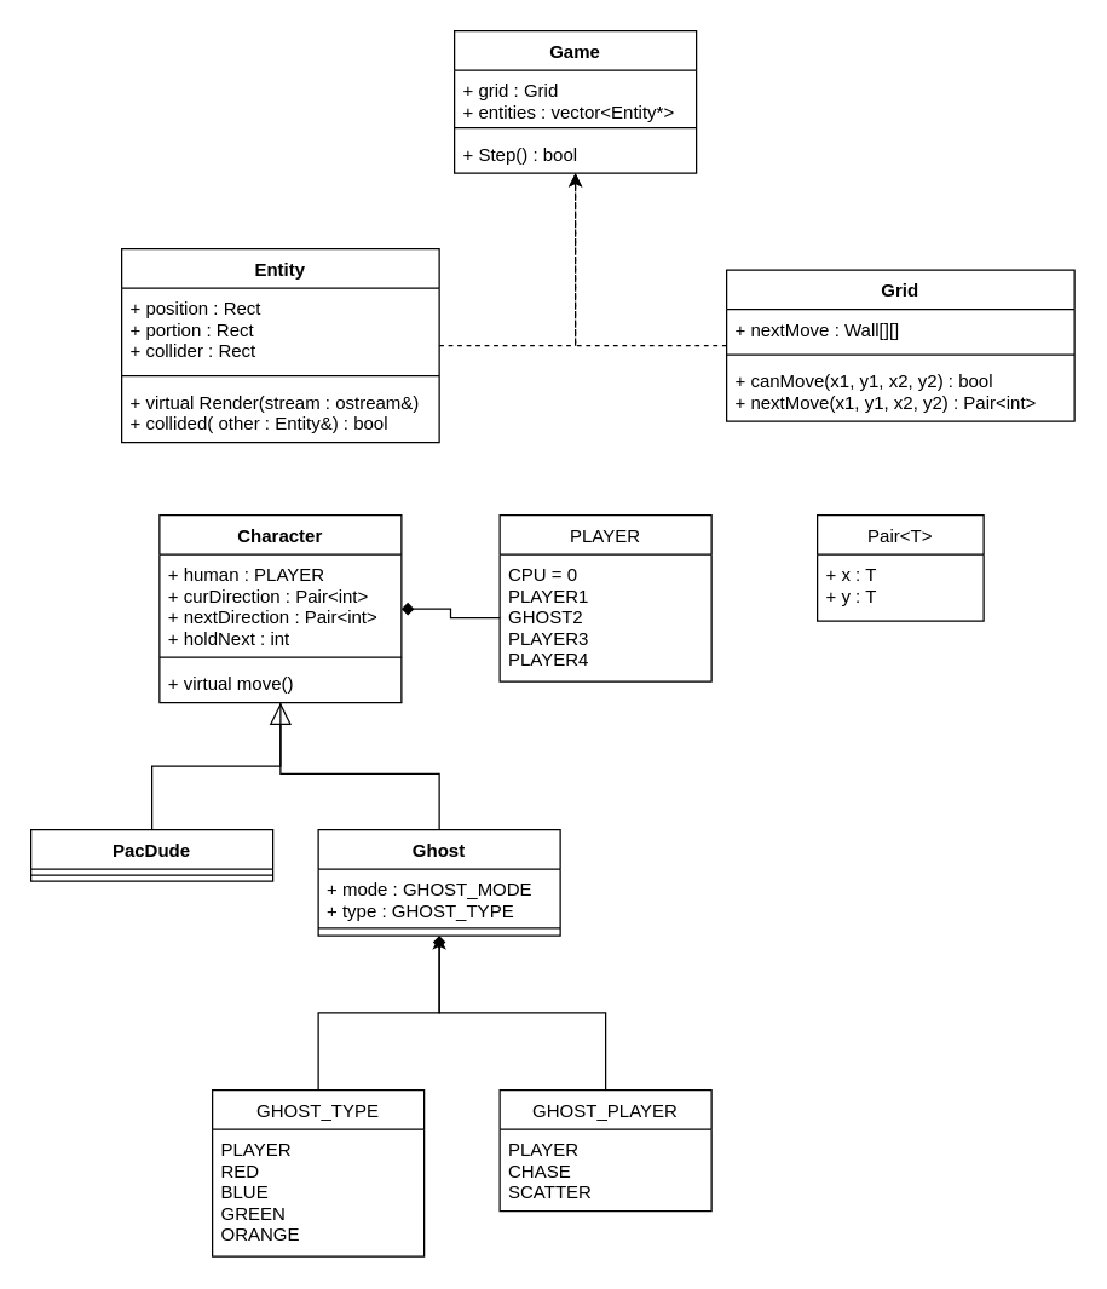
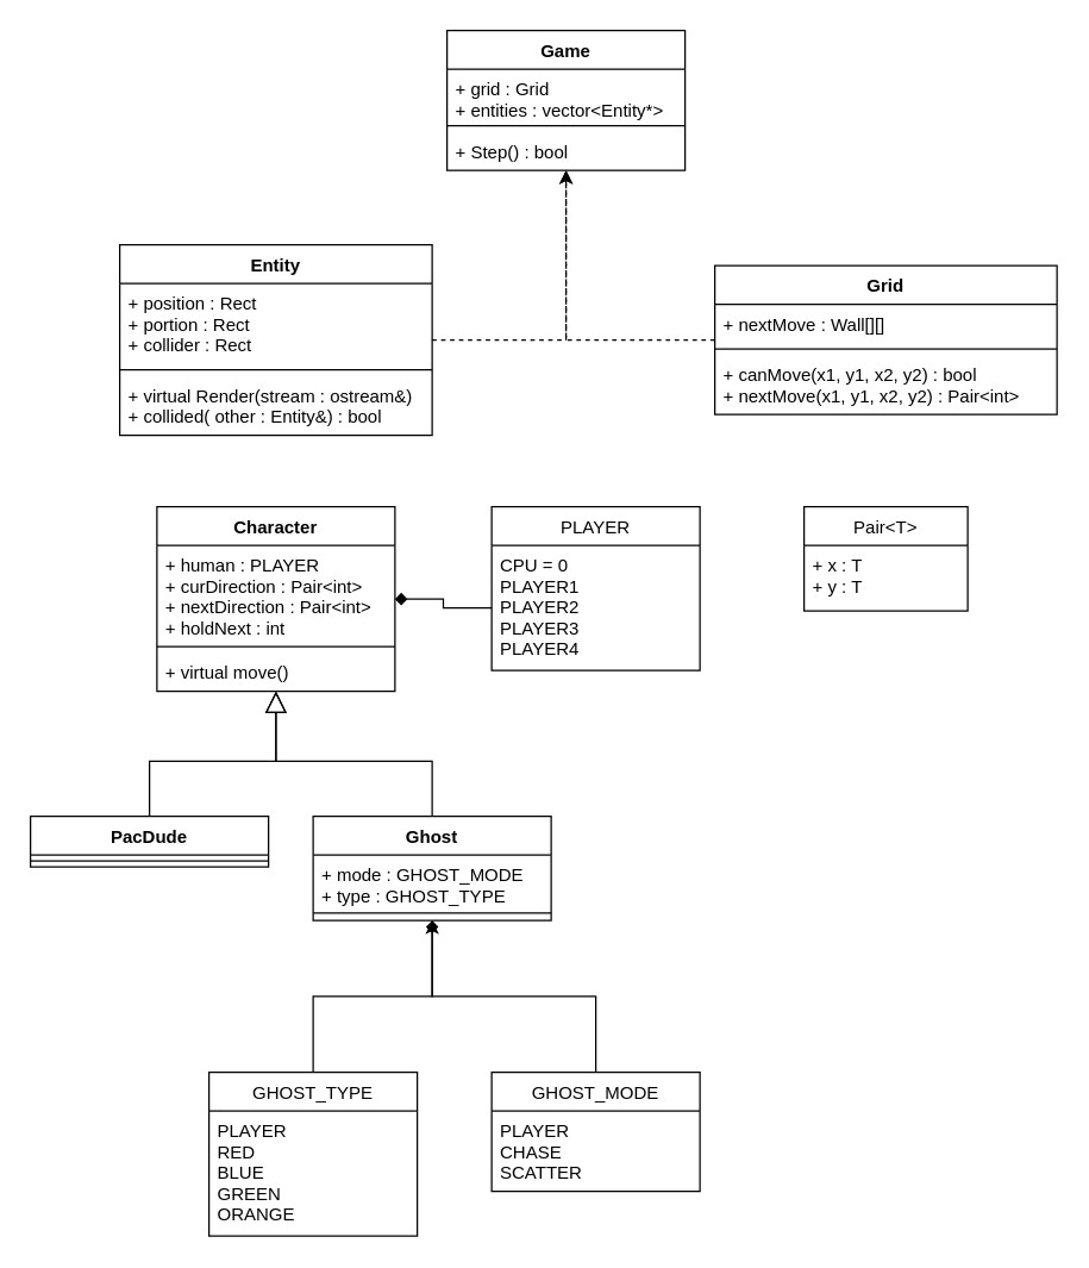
  <mxCell id="0" />
  <mxCell id="1" parent="0" />
  <mxCell id="2" style="edgeStyle=orthogonalEdgeStyle;rounded=0;orthogonalLoop=1;jettySize=auto;html=1;dashed=1;" edge="1" parent="1" source="3" target="33"><mxGeometry relative="1" as="geometry" /></mxCell>
  <mxCell id="3" value="Grid" style="swimlane;fontStyle=1;align=center;verticalAlign=top;childLayout=stackLayout;horizontal=1;startSize=26;horizontalStack=0;resizeParent=1;resizeParentMax=0;resizeLast=0;collapsible=1;marginBottom=0;" vertex="1" parent="1"><mxGeometry x="480" y="178" width="230" height="100" as="geometry" /></mxCell>
  <mxCell id="4" value="+ nextMove : Wall[][]" style="text;strokeColor=none;fillColor=none;align=left;verticalAlign=top;spacingLeft=4;spacingRight=4;overflow=hidden;rotatable=0;points=[[0,0.5],[1,0.5]];portConstraint=eastwest;" vertex="1" parent="3"><mxGeometry y="26" width="230" height="26" as="geometry" /></mxCell>
  <mxCell id="5" value="" style="line;strokeWidth=1;fillColor=none;align=left;verticalAlign=middle;spacingTop=-1;spacingLeft=3;spacingRight=3;rotatable=0;labelPosition=right;points=[];portConstraint=eastwest;strokeColor=inherit;" vertex="1" parent="3"><mxGeometry y="52" width="230" height="8" as="geometry" /></mxCell>
  <mxCell id="6" value="+ canMove(x1, y1, x2, y2) : bool&#10;+ nextMove(x1, y1, x2, y2) : Pair&lt;int&gt;" style="text;strokeColor=none;fillColor=none;align=left;verticalAlign=top;spacingLeft=4;spacingRight=4;overflow=hidden;rotatable=0;points=[[0,0.5],[1,0.5]];portConstraint=eastwest;" vertex="1" parent="3"><mxGeometry y="60" width="230" height="40" as="geometry" /></mxCell>
  <mxCell id="7" style="edgeStyle=orthogonalEdgeStyle;rounded=0;orthogonalLoop=1;jettySize=auto;html=1;dashed=1;" edge="1" parent="1" source="8" target="33"><mxGeometry relative="1" as="geometry" /></mxCell>
  <mxCell id="8" value="Entity" style="swimlane;fontStyle=1;align=center;verticalAlign=top;childLayout=stackLayout;horizontal=1;startSize=26;horizontalStack=0;resizeParent=1;resizeParentMax=0;resizeLast=0;collapsible=1;marginBottom=0;" vertex="1" parent="1"><mxGeometry x="80" y="164" width="210" height="128" as="geometry" /></mxCell>
  <mxCell id="9" value="+ position : Rect&#10;+ portion : Rect&#10;+ collider : Rect" style="text;strokeColor=none;fillColor=none;align=left;verticalAlign=top;spacingLeft=4;spacingRight=4;overflow=hidden;rotatable=0;points=[[0,0.5],[1,0.5]];portConstraint=eastwest;" vertex="1" parent="8"><mxGeometry y="26" width="210" height="54" as="geometry" /></mxCell>
  <mxCell id="10" value="" style="line;strokeWidth=1;fillColor=none;align=left;verticalAlign=middle;spacingTop=-1;spacingLeft=3;spacingRight=3;rotatable=0;labelPosition=right;points=[];portConstraint=eastwest;strokeColor=inherit;" vertex="1" parent="8"><mxGeometry y="80" width="210" height="8" as="geometry" /></mxCell>
  <mxCell id="11" value="+ virtual Render(stream : ostream&amp;)&#10;+ collided( other : Entity&amp;) : bool" style="text;strokeColor=none;fillColor=none;align=left;verticalAlign=top;spacingLeft=4;spacingRight=4;overflow=hidden;rotatable=0;points=[[0,0.5],[1,0.5]];portConstraint=eastwest;" vertex="1" parent="8"><mxGeometry y="88" width="210" height="40" as="geometry" /></mxCell>
  <mxCell id="12" value="Character&#10;" style="swimlane;fontStyle=1;align=center;verticalAlign=top;childLayout=stackLayout;horizontal=1;startSize=26;horizontalStack=0;resizeParent=1;resizeParentMax=0;resizeLast=0;collapsible=1;marginBottom=0;" vertex="1" parent="1"><mxGeometry x="105" y="340" width="160" height="124" as="geometry" /></mxCell>
  <mxCell id="13" value="+ human : PLAYER&#10;+ curDirection : Pair&lt;int&gt;&#10;+ nextDirection : Pair&lt;int&gt;&#10;+ holdNext : int" style="text;strokeColor=none;fillColor=none;align=left;verticalAlign=top;spacingLeft=4;spacingRight=4;overflow=hidden;rotatable=0;points=[[0,0.5],[1,0.5]];portConstraint=eastwest;" vertex="1" parent="12"><mxGeometry y="26" width="160" height="64" as="geometry" /></mxCell>
  <mxCell id="14" value="" style="line;strokeWidth=1;fillColor=none;align=left;verticalAlign=middle;spacingTop=-1;spacingLeft=3;spacingRight=3;rotatable=0;labelPosition=right;points=[];portConstraint=eastwest;strokeColor=inherit;" vertex="1" parent="12"><mxGeometry y="90" width="160" height="8" as="geometry" /></mxCell>
  <mxCell id="15" value="+ virtual move()" style="text;strokeColor=none;fillColor=none;align=left;verticalAlign=top;spacingLeft=4;spacingRight=4;overflow=hidden;rotatable=0;points=[[0,0.5],[1,0.5]];portConstraint=eastwest;" vertex="1" parent="12"><mxGeometry y="98" width="160" height="26" as="geometry" /></mxCell>
- <mxCell id="16" style="edgeStyle=orthogonalEdgeStyle;rounded=0;jumpSize=6;orthogonalLoop=1;jettySize=auto;html=1;endArrow=none;endFill=0;startSize=6;endSize=12;" edge="1" parent="1" source="17" target="12"><mxGeometry relative="1" as="geometry" /></mxCell>
+ <mxCell id="16" style="edgeStyle=orthogonalEdgeStyle;rounded=0;jumpSize=6;orthogonalLoop=1;jettySize=auto;html=1;endArrow=block;endFill=0;startSize=6;endSize=12;" edge="1" parent="1" source="17" target="12"><mxGeometry relative="1" as="geometry" /></mxCell>
  <mxCell id="17" value="PacDude" style="swimlane;fontStyle=1;align=center;verticalAlign=top;childLayout=stackLayout;horizontal=1;startSize=26;horizontalStack=0;resizeParent=1;resizeParentMax=0;resizeLast=0;collapsible=1;marginBottom=0;" vertex="1" parent="1"><mxGeometry x="20" y="548" width="160" height="34" as="geometry" /></mxCell>
  <mxCell id="18" value="" style="line;strokeWidth=1;fillColor=none;align=left;verticalAlign=middle;spacingTop=-1;spacingLeft=3;spacingRight=3;rotatable=0;labelPosition=right;points=[];portConstraint=eastwest;strokeColor=inherit;" vertex="1" parent="17"><mxGeometry y="26" width="160" height="8" as="geometry" /></mxCell>
  <mxCell id="19" style="edgeStyle=orthogonalEdgeStyle;rounded=0;jumpSize=6;orthogonalLoop=1;jettySize=auto;html=1;endArrow=block;endFill=0;startSize=6;endSize=12;" edge="1" parent="1" source="20" target="12"><mxGeometry relative="1" as="geometry" /></mxCell>
  <mxCell id="20" value="Ghost" style="swimlane;fontStyle=1;align=center;verticalAlign=top;childLayout=stackLayout;horizontal=1;startSize=26;horizontalStack=0;resizeParent=1;resizeParentMax=0;resizeLast=0;collapsible=1;marginBottom=0;" vertex="1" parent="1"><mxGeometry x="210" y="548" width="160" height="70" as="geometry" /></mxCell>
  <mxCell id="21" value="+ mode : GHOST_MODE&#10;+ type : GHOST_TYPE" style="text;strokeColor=none;fillColor=none;align=left;verticalAlign=top;spacingLeft=4;spacingRight=4;overflow=hidden;rotatable=0;points=[[0,0.5],[1,0.5]];portConstraint=eastwest;" vertex="1" parent="20"><mxGeometry y="26" width="160" height="34" as="geometry" /></mxCell>
  <mxCell id="22" value="" style="line;strokeWidth=1;fillColor=none;align=left;verticalAlign=middle;spacingTop=-1;spacingLeft=3;spacingRight=3;rotatable=0;labelPosition=right;points=[];portConstraint=eastwest;strokeColor=inherit;" vertex="1" parent="20"><mxGeometry y="60" width="160" height="10" as="geometry" /></mxCell>
  <mxCell id="23" value="Pair&lt;T&gt;" style="swimlane;fontStyle=0;childLayout=stackLayout;horizontal=1;startSize=26;fillColor=none;horizontalStack=0;resizeParent=1;resizeParentMax=0;resizeLast=0;collapsible=1;marginBottom=0;" vertex="1" parent="1"><mxGeometry x="540" y="340" width="110" height="70" as="geometry" /></mxCell>
  <mxCell id="24" value="+ x : T&#10;+ y : T" style="text;strokeColor=none;fillColor=none;align=left;verticalAlign=top;spacingLeft=4;spacingRight=4;overflow=hidden;rotatable=0;points=[[0,0.5],[1,0.5]];portConstraint=eastwest;" vertex="1" parent="23"><mxGeometry y="26" width="110" height="44" as="geometry" /></mxCell>
  <mxCell id="25" style="edgeStyle=orthogonalEdgeStyle;rounded=0;jumpSize=6;orthogonalLoop=1;jettySize=auto;html=1;endArrow=diamond;endFill=1;startSize=6;endSize=6;" edge="1" parent="1" source="26" target="20"><mxGeometry relative="1" as="geometry" /></mxCell>
- <mxCell id="26" value="GHOST_PLAYER" style="swimlane;fontStyle=0;childLayout=stackLayout;horizontal=1;startSize=26;fillColor=none;horizontalStack=0;resizeParent=1;resizeParentMax=0;resizeLast=0;collapsible=1;marginBottom=0;" vertex="1" parent="1"><mxGeometry x="330" y="720" width="140" height="80" as="geometry" /></mxCell>
+ <mxCell id="26" value="GHOST_MODE" style="swimlane;fontStyle=0;childLayout=stackLayout;horizontal=1;startSize=26;fillColor=none;horizontalStack=0;resizeParent=1;resizeParentMax=0;resizeLast=0;collapsible=1;marginBottom=0;" vertex="1" parent="1"><mxGeometry x="330" y="720" width="140" height="80" as="geometry" /></mxCell>
  <mxCell id="27" value="PLAYER&#10;CHASE&#10;SCATTER" style="text;strokeColor=none;fillColor=none;align=left;verticalAlign=top;spacingLeft=4;spacingRight=4;overflow=hidden;rotatable=0;points=[[0,0.5],[1,0.5]];portConstraint=eastwest;" vertex="1" parent="26"><mxGeometry y="26" width="140" height="54" as="geometry" /></mxCell>
  <mxCell id="28" style="edgeStyle=orthogonalEdgeStyle;rounded=0;jumpSize=6;orthogonalLoop=1;jettySize=auto;html=1;endArrow=classic;endFill=1;startSize=6;endSize=6;" edge="1" parent="1" source="29" target="20"><mxGeometry relative="1" as="geometry" /></mxCell>
  <mxCell id="29" value="GHOST_TYPE" style="swimlane;fontStyle=0;childLayout=stackLayout;horizontal=1;startSize=26;fillColor=none;horizontalStack=0;resizeParent=1;resizeParentMax=0;resizeLast=0;collapsible=1;marginBottom=0;" vertex="1" parent="1"><mxGeometry x="140" y="720" width="140" height="110" as="geometry" /></mxCell>
  <mxCell id="30" value="PLAYER&#10;RED&#10;BLUE&#10;GREEN&#10;ORANGE" style="text;strokeColor=none;fillColor=none;align=left;verticalAlign=top;spacingLeft=4;spacingRight=4;overflow=hidden;rotatable=0;points=[[0,0.5],[1,0.5]];portConstraint=eastwest;" vertex="1" parent="29"><mxGeometry y="26" width="140" height="84" as="geometry" /></mxCell>
  <mxCell id="31" value="PLAYER" style="swimlane;fontStyle=0;childLayout=stackLayout;horizontal=1;startSize=26;fillColor=none;horizontalStack=0;resizeParent=1;resizeParentMax=0;resizeLast=0;collapsible=1;marginBottom=0;" vertex="1" parent="1"><mxGeometry x="330" y="340" width="140" height="110" as="geometry" /></mxCell>
- <mxCell id="32" value="CPU = 0&#10;PLAYER1&#10;GHOST2&#10;PLAYER3&#10;PLAYER4" style="text;strokeColor=none;fillColor=none;align=left;verticalAlign=top;spacingLeft=4;spacingRight=4;overflow=hidden;rotatable=0;points=[[0,0.5],[1,0.5]];portConstraint=eastwest;" vertex="1" parent="31"><mxGeometry y="26" width="140" height="84" as="geometry" /></mxCell>
+ <mxCell id="32" value="CPU = 0&#10;PLAYER1&#10;PLAYER2&#10;PLAYER3&#10;PLAYER4" style="text;strokeColor=none;fillColor=none;align=left;verticalAlign=top;spacingLeft=4;spacingRight=4;overflow=hidden;rotatable=0;points=[[0,0.5],[1,0.5]];portConstraint=eastwest;" vertex="1" parent="31"><mxGeometry y="26" width="140" height="84" as="geometry" /></mxCell>
  <mxCell id="33" value="Game" style="swimlane;fontStyle=1;align=center;verticalAlign=top;childLayout=stackLayout;horizontal=1;startSize=26;horizontalStack=0;resizeParent=1;resizeParentMax=0;resizeLast=0;collapsible=1;marginBottom=0;" vertex="1" parent="1"><mxGeometry x="300" y="20" width="160" height="94" as="geometry" /></mxCell>
  <mxCell id="34" value="+ grid : Grid&#10;+ entities : vector&lt;Entity*&gt;" style="text;strokeColor=none;fillColor=none;align=left;verticalAlign=top;spacingLeft=4;spacingRight=4;overflow=hidden;rotatable=0;points=[[0,0.5],[1,0.5]];portConstraint=eastwest;" vertex="1" parent="33"><mxGeometry y="26" width="160" height="34" as="geometry" /></mxCell>
  <mxCell id="35" value="" style="line;strokeWidth=1;fillColor=none;align=left;verticalAlign=middle;spacingTop=-1;spacingLeft=3;spacingRight=3;rotatable=0;labelPosition=right;points=[];portConstraint=eastwest;strokeColor=inherit;" vertex="1" parent="33"><mxGeometry y="60" width="160" height="8" as="geometry" /></mxCell>
  <mxCell id="36" value="+ Step() : bool" style="text;strokeColor=none;fillColor=none;align=left;verticalAlign=top;spacingLeft=4;spacingRight=4;overflow=hidden;rotatable=0;points=[[0,0.5],[1,0.5]];portConstraint=eastwest;" vertex="1" parent="33"><mxGeometry y="68" width="160" height="26" as="geometry" /></mxCell>
  <mxCell id="37" style="edgeStyle=orthogonalEdgeStyle;rounded=0;jumpSize=6;orthogonalLoop=1;jettySize=auto;html=1;endArrow=diamond;endFill=1;startSize=6;endSize=6;" edge="1" parent="1" source="32" target="12"><mxGeometry relative="1" as="geometry" /></mxCell>
